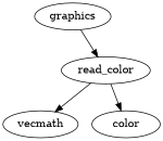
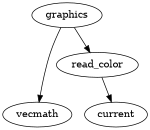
  digraph {
    n1 [label=graphics]
    n2 [label=read_color]
    n3 [label=vecmath]
-   n4 [label=color]
+   n4 [label=current]
    n1 -> n2
-   n2 -> n3
+   n1 -> n3
    n2 -> n4
  }
